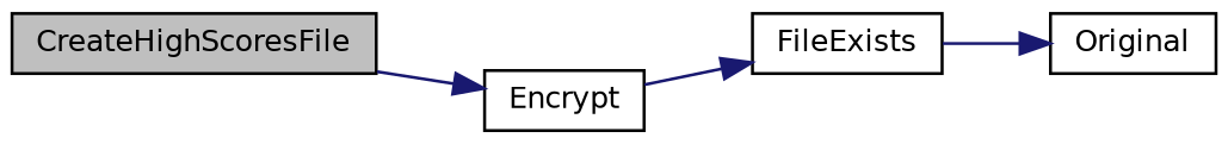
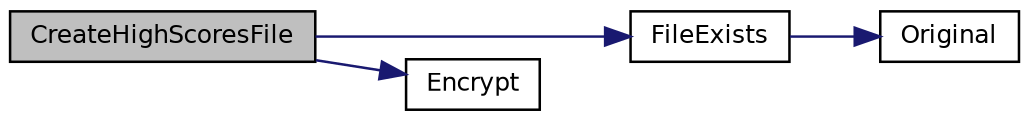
  digraph {
    rankdir=LR
    node [color=black fillcolor=white fontname=Helvetica fontsize=10 shape=record style=filled]
    edge [color=midnightblue fontname=Helvetica fontsize=10 labelfontname=Helvetica labelfontsize=10 style=solid]
    n1 [fillcolor=grey75 fontcolor=black height=0.2 label=CreateHighScoresFile width=0.4]
    n2 [height=0.2 label=FileExists width=0.4]
    n3 [height=0.2 label=Encrypt width=0.4]
    n4 [height=0.2 label=Original width=0.4]
-   n3 -> n2
+   n1 -> n2
    n1 -> n3
    n2 -> n4
  }
